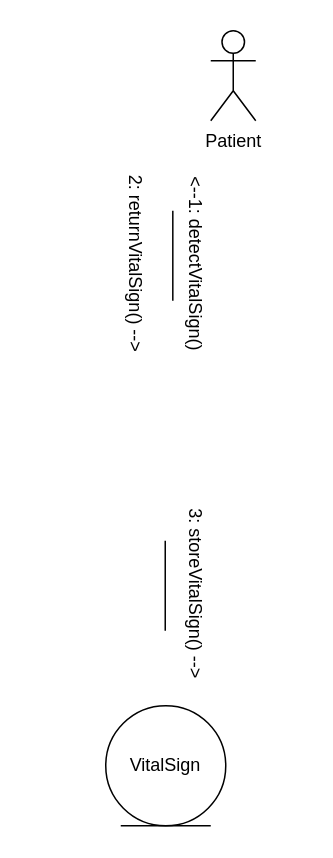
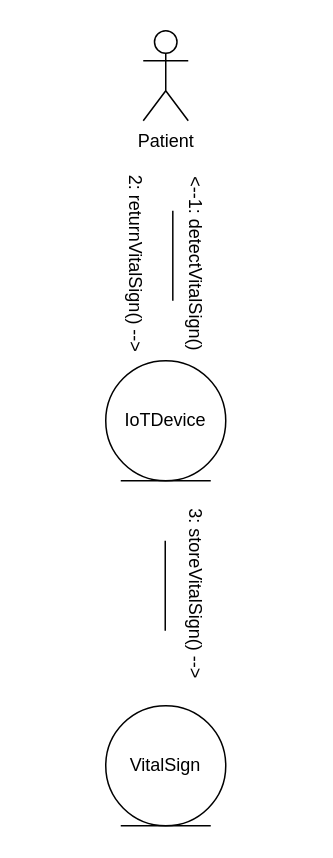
  <mxCell id="0" />
  <mxCell id="1" parent="0" />
  <mxCell id="2" value="VitalSign" style="ellipse;shape=umlEntity;whiteSpace=wrap;html=1;rotation=0;" vertex="1" parent="1"><mxGeometry x="70" y="470" width="80" height="80" as="geometry" /></mxCell>
+ <mxCell id="3" value="IoTDevice" style="ellipse;shape=umlEntity;whiteSpace=wrap;html=1;" vertex="1" parent="1"><mxGeometry x="70" y="240" width="80" height="80" as="geometry" /></mxCell>
  <mxCell id="4" value="" style="endArrow=none;html=1;endSize=12;startArrow=none;startSize=14;startFill=0;edgeStyle=orthogonalEdgeStyle;align=center;verticalAlign=bottom;endFill=0;rounded=0;" edge="1" parent="1"><mxGeometry y="3" relative="1" as="geometry"><mxPoint x="114.71" y="140" as="sourcePoint" /><mxPoint x="114.71" y="200" as="targetPoint" /></mxGeometry></mxCell>
  <mxCell id="5" value="" style="endArrow=none;html=1;rounded=0;" edge="1" parent="1"><mxGeometry width="50" height="50" relative="1" as="geometry"><mxPoint x="109.66" y="360" as="sourcePoint" /><mxPoint x="109.66" y="420" as="targetPoint" /></mxGeometry></mxCell>
- <mxCell id="6" value="Patient" style="shape=umlActor;verticalLabelPosition=bottom;verticalAlign=top;html=1;" vertex="1" parent="1"><mxGeometry x="140" y="20" width="30" height="60" as="geometry" /></mxCell>
+ <mxCell id="6" value="Patient" style="shape=umlActor;verticalLabelPosition=bottom;verticalAlign=top;html=1;" vertex="1" parent="1"><mxGeometry x="95" y="20" width="30" height="60" as="geometry" /></mxCell>
  <mxCell id="7" value="&amp;lt;--1: detectVitalSign()" style="text;html=1;align=center;verticalAlign=middle;resizable=0;points=[];autosize=1;strokeColor=none;fillColor=none;rotation=90;" vertex="1" parent="1"><mxGeometry x="60" y="160" width="140" height="30" as="geometry" /></mxCell>
  <mxCell id="8" value="2: returnVitalSign() --&amp;gt;" style="text;html=1;align=center;verticalAlign=middle;resizable=0;points=[];autosize=1;strokeColor=none;fillColor=none;rotation=90;" vertex="1" parent="1"><mxGeometry x="20" y="160" width="140" height="30" as="geometry" /></mxCell>
  <mxCell id="9" value="3: storeVitalSign() --&amp;gt;" style="text;html=1;align=center;verticalAlign=middle;resizable=0;points=[];autosize=1;strokeColor=none;fillColor=none;rotation=90;" vertex="1" parent="1"><mxGeometry x="60" y="380" width="140" height="30" as="geometry" /></mxCell>
